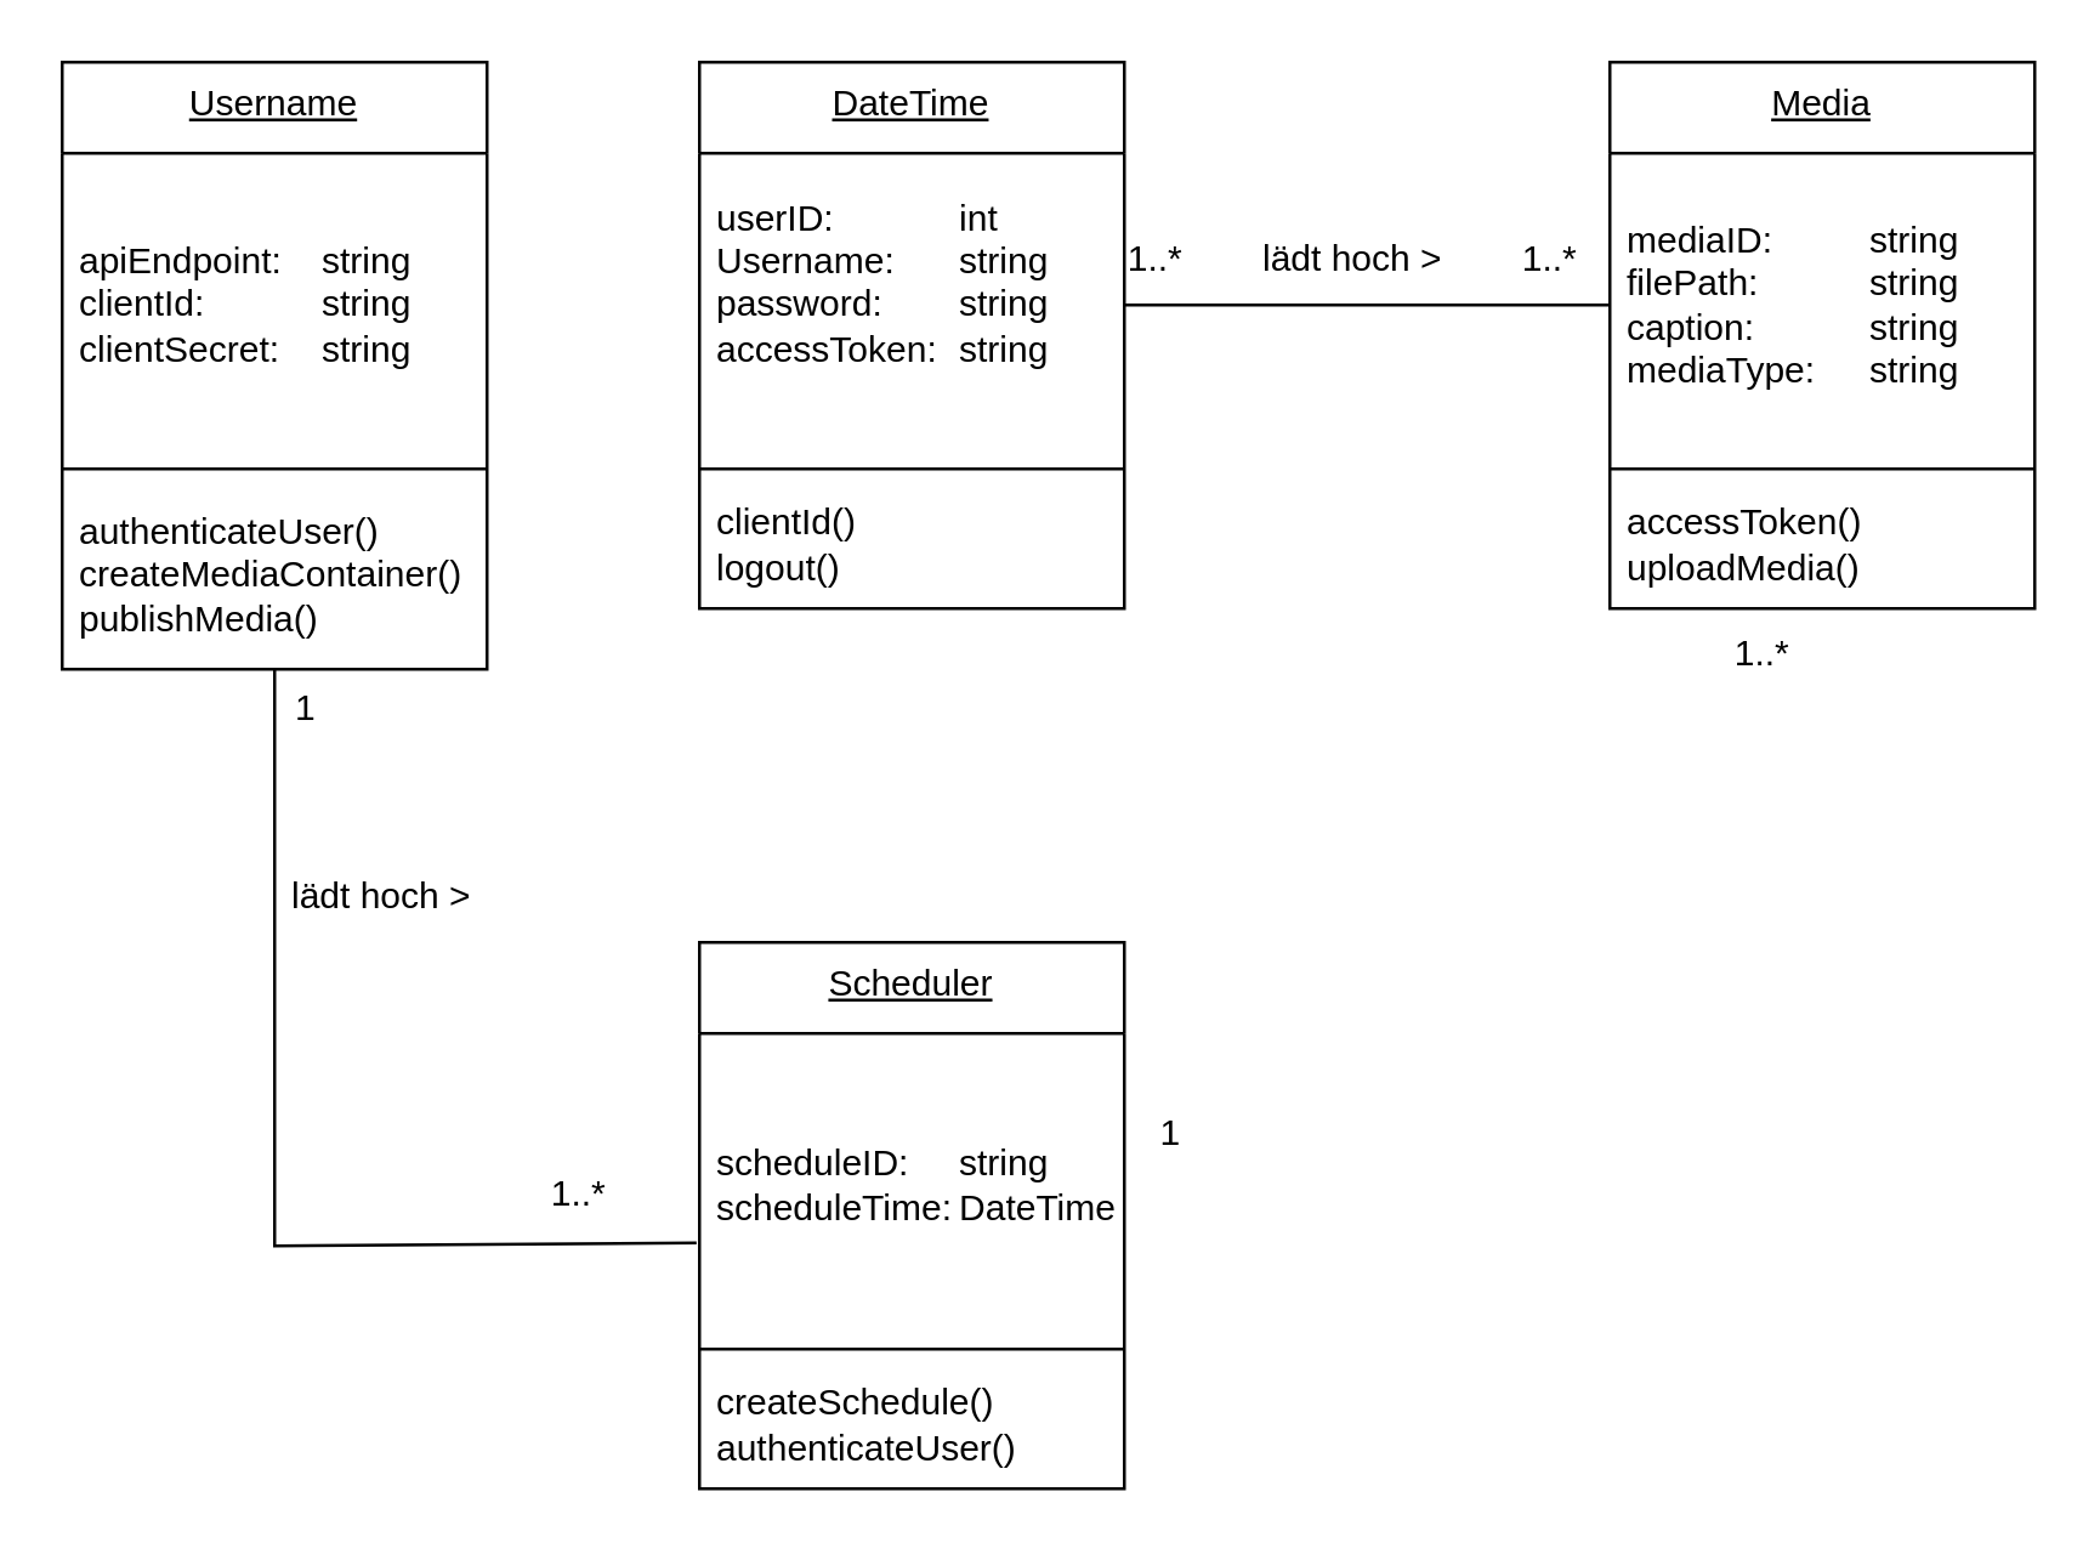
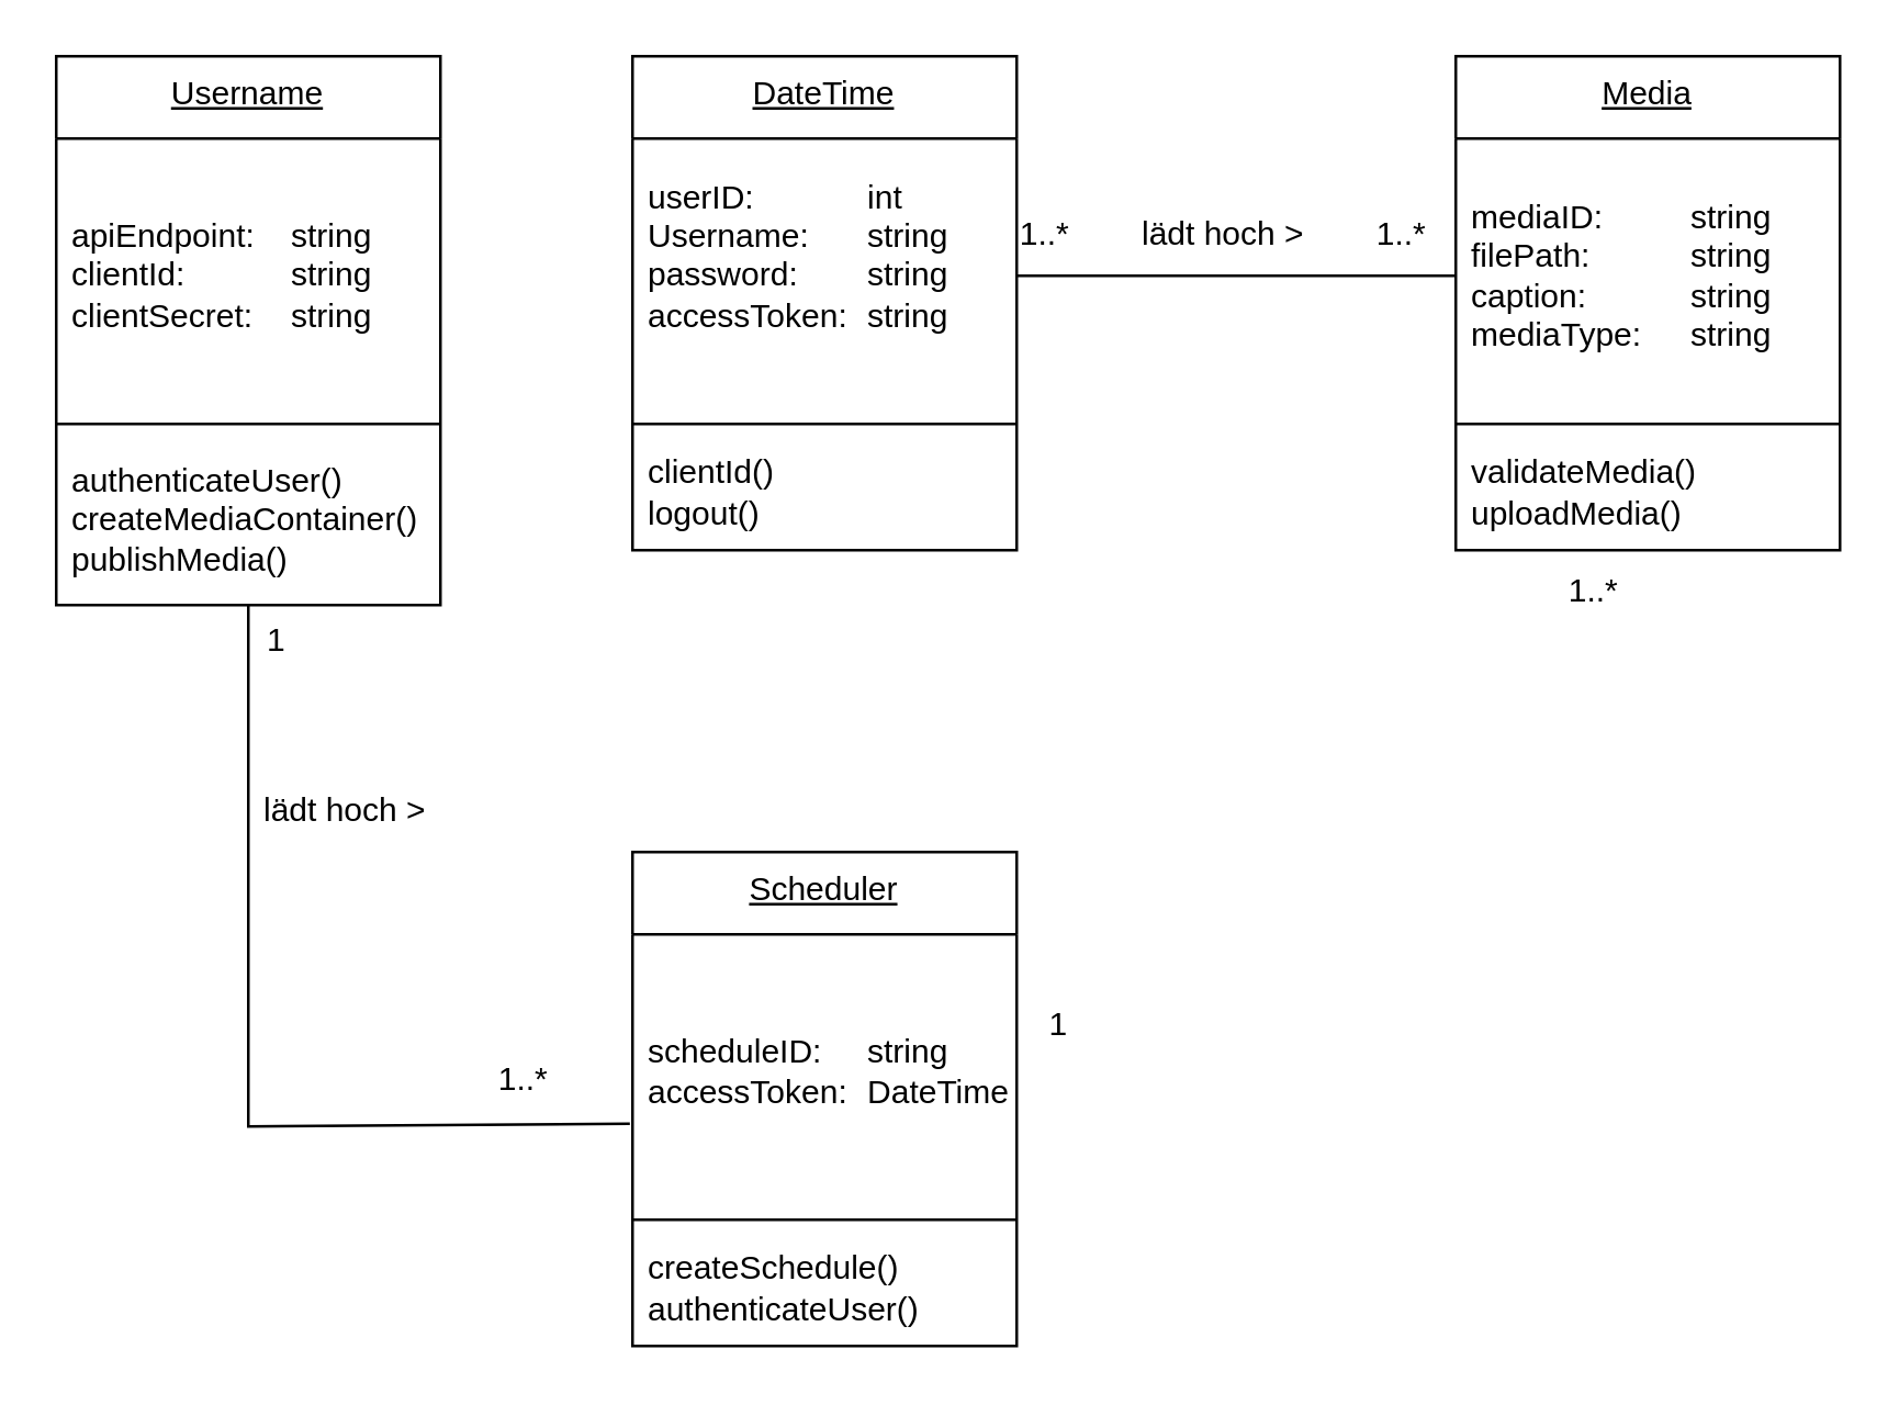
  <mxCell id="0" />
  <mxCell id="1" parent="0" />
  <mxCell id="2" value="DateTime" style="swimlane;fontStyle=4;align=center;verticalAlign=top;childLayout=stackLayout;horizontal=1;startSize=30;horizontalStack=0;resizeParent=1;resizeParentMax=0;resizeLast=0;collapsible=0;marginBottom=0;html=1;whiteSpace=wrap;" parent="1" vertex="1"><mxGeometry x="230" y="20" width="140" height="180" as="geometry" /></mxCell>
  <mxCell id="3" value="userID:&amp;nbsp;&lt;span style=&quot;white-space: pre;&quot;&gt;&#09;&lt;span style=&quot;white-space: pre;&quot;&gt;&#09;&lt;/span&gt;int&lt;/span&gt;&lt;div&gt;Username:&lt;span style=&quot;white-space: pre;&quot;&gt;&#09;&lt;/span&gt;string&lt;/div&gt;&lt;div&gt;password:&lt;span style=&quot;white-space: pre;&quot;&gt;&#09;&lt;/span&gt;string&lt;/div&gt;&lt;div&gt;accessToken:&lt;span style=&quot;white-space: pre;&quot;&gt;&#09;&lt;/span&gt;string&lt;/div&gt;&lt;div&gt;&lt;br&gt;&lt;/div&gt;" style="html=1;strokeColor=none;fillColor=none;align=left;verticalAlign=middle;spacingLeft=4;spacingRight=4;rotatable=0;points=[[0,0.5],[1,0.5]];resizeWidth=1;whiteSpace=wrap;" parent="2" vertex="1"><mxGeometry y="30" width="140" height="100" as="geometry" /></mxCell>
  <mxCell id="4" value="" style="line;strokeWidth=1;fillColor=none;align=left;verticalAlign=middle;spacingTop=-1;spacingLeft=3;spacingRight=3;rotatable=0;labelPosition=right;points=[];portConstraint=eastwest;" parent="2" vertex="1"><mxGeometry y="130" width="140" height="8" as="geometry" /></mxCell>
  <mxCell id="5" value="clientId()&lt;div&gt;logout()&lt;/div&gt;" style="html=1;strokeColor=none;fillColor=none;align=left;verticalAlign=middle;spacingLeft=4;spacingRight=4;rotatable=0;points=[[0,0.5],[1,0.5]];resizeWidth=1;whiteSpace=wrap;" parent="2" vertex="1"><mxGeometry y="138" width="140" height="42" as="geometry" /></mxCell>
  <mxCell id="6" value="Media" style="swimlane;fontStyle=4;align=center;verticalAlign=top;childLayout=stackLayout;horizontal=1;startSize=30;horizontalStack=0;resizeParent=1;resizeParentMax=0;resizeLast=0;collapsible=0;marginBottom=0;html=1;whiteSpace=wrap;" parent="1" vertex="1"><mxGeometry x="530" y="20" width="140" height="180" as="geometry" /></mxCell>
  <mxCell id="7" value="&lt;div&gt;mediaID:&lt;span style=&quot;white-space: pre;&quot;&gt;&#09;&lt;/span&gt;&lt;span style=&quot;white-space: pre;&quot;&gt;&#09;&lt;/span&gt;string&lt;/div&gt;&lt;div&gt;filePath:&lt;span style=&quot;white-space: pre;&quot;&gt;&#09;&lt;/span&gt;&lt;span style=&quot;white-space: pre;&quot;&gt;&#09;&lt;/span&gt;string&lt;/div&gt;&lt;div&gt;caption:&lt;span style=&quot;white-space: pre;&quot;&gt;&#09;&lt;span style=&quot;white-space: pre;&quot;&gt;&#09;&lt;/span&gt;string&lt;/span&gt;&lt;/div&gt;&lt;div&gt;mediaType:&lt;span style=&quot;white-space: pre;&quot;&gt;&#09;&lt;/span&gt;string&lt;/div&gt;" style="html=1;strokeColor=none;fillColor=none;align=left;verticalAlign=middle;spacingLeft=4;spacingRight=4;rotatable=0;points=[[0,0.5],[1,0.5]];resizeWidth=1;whiteSpace=wrap;" parent="6" vertex="1"><mxGeometry y="30" width="140" height="100" as="geometry" /></mxCell>
  <mxCell id="8" value="" style="line;strokeWidth=1;fillColor=none;align=left;verticalAlign=middle;spacingTop=-1;spacingLeft=3;spacingRight=3;rotatable=0;labelPosition=right;points=[];portConstraint=eastwest;" parent="6" vertex="1"><mxGeometry y="130" width="140" height="8" as="geometry" /></mxCell>
- <mxCell id="9" value="accessToken()&lt;div&gt;uploadMedia()&lt;/div&gt;" style="html=1;strokeColor=none;fillColor=none;align=left;verticalAlign=middle;spacingLeft=4;spacingRight=4;rotatable=0;points=[[0,0.5],[1,0.5]];resizeWidth=1;whiteSpace=wrap;" parent="6" vertex="1"><mxGeometry y="138" width="140" height="42" as="geometry" /></mxCell>
+ <mxCell id="9" value="validateMedia()&lt;div&gt;uploadMedia()&lt;/div&gt;" style="html=1;strokeColor=none;fillColor=none;align=left;verticalAlign=middle;spacingLeft=4;spacingRight=4;rotatable=0;points=[[0,0.5],[1,0.5]];resizeWidth=1;whiteSpace=wrap;" parent="6" vertex="1"><mxGeometry y="138" width="140" height="42" as="geometry" /></mxCell>
  <mxCell id="10" value="Scheduler" style="swimlane;fontStyle=4;align=center;verticalAlign=top;childLayout=stackLayout;horizontal=1;startSize=30;horizontalStack=0;resizeParent=1;resizeParentMax=0;resizeLast=0;collapsible=0;marginBottom=0;html=1;whiteSpace=wrap;" parent="1" vertex="1"><mxGeometry x="230" y="310" width="140" height="180" as="geometry" /></mxCell>
- <mxCell id="11" value="&lt;div&gt;scheduleID:&lt;span style=&quot;white-space: pre;&quot;&gt;&#09;&lt;/span&gt;string&lt;/div&gt;&lt;div&gt;scheduleTime:&lt;span style=&quot;white-space: pre;&quot;&gt;&#09;&lt;/span&gt;DateTime&lt;/div&gt;" style="html=1;strokeColor=none;fillColor=none;align=left;verticalAlign=middle;spacingLeft=4;spacingRight=4;rotatable=0;points=[[0,0.5],[1,0.5]];resizeWidth=1;whiteSpace=wrap;" parent="10" vertex="1"><mxGeometry y="30" width="140" height="100" as="geometry" /></mxCell>
+ <mxCell id="11" value="&lt;div&gt;scheduleID:&lt;span style=&quot;white-space: pre;&quot;&gt;&#09;&lt;/span&gt;string&lt;/div&gt;&lt;div&gt;accessToken:&lt;span style=&quot;white-space: pre;&quot;&gt;&#09;&lt;/span&gt;DateTime&lt;/div&gt;" style="html=1;strokeColor=none;fillColor=none;align=left;verticalAlign=middle;spacingLeft=4;spacingRight=4;rotatable=0;points=[[0,0.5],[1,0.5]];resizeWidth=1;whiteSpace=wrap;" parent="10" vertex="1"><mxGeometry y="30" width="140" height="100" as="geometry" /></mxCell>
  <mxCell id="12" value="" style="line;strokeWidth=1;fillColor=none;align=left;verticalAlign=middle;spacingTop=-1;spacingLeft=3;spacingRight=3;rotatable=0;labelPosition=right;points=[];portConstraint=eastwest;" parent="10" vertex="1"><mxGeometry y="130" width="140" height="8" as="geometry" /></mxCell>
  <mxCell id="13" value="createSchedule()&lt;div&gt;authenticateUser()&lt;/div&gt;" style="html=1;strokeColor=none;fillColor=none;align=left;verticalAlign=middle;spacingLeft=4;spacingRight=4;rotatable=0;points=[[0,0.5],[1,0.5]];resizeWidth=1;whiteSpace=wrap;" parent="10" vertex="1"><mxGeometry y="138" width="140" height="42" as="geometry" /></mxCell>
  <mxCell id="14" value="Username" style="swimlane;fontStyle=4;align=center;verticalAlign=top;childLayout=stackLayout;horizontal=1;startSize=30;horizontalStack=0;resizeParent=1;resizeParentMax=0;resizeLast=0;collapsible=0;marginBottom=0;html=1;whiteSpace=wrap;" parent="1" vertex="1"><mxGeometry x="20" y="20" width="140" height="200" as="geometry" /></mxCell>
  <mxCell id="15" value="apiEndpoint:&lt;span style=&quot;white-space: pre;&quot;&gt;&#09;&lt;/span&gt;string&lt;div&gt;clientId:&lt;span style=&quot;white-space: pre;&quot;&gt;&#09;&lt;/span&gt;&lt;span style=&quot;white-space: pre;&quot;&gt;&#09;&lt;/span&gt;string&lt;/div&gt;&lt;div&gt;clientSecret:&lt;span style=&quot;white-space: pre;&quot;&gt;&#09;&lt;/span&gt;string&lt;/div&gt;" style="html=1;strokeColor=none;fillColor=none;align=left;verticalAlign=middle;spacingLeft=4;spacingRight=4;rotatable=0;points=[[0,0.5],[1,0.5]];resizeWidth=1;whiteSpace=wrap;" parent="14" vertex="1"><mxGeometry y="30" width="140" height="100" as="geometry" /></mxCell>
  <mxCell id="16" value="" style="line;strokeWidth=1;fillColor=none;align=left;verticalAlign=middle;spacingTop=-1;spacingLeft=3;spacingRight=3;rotatable=0;labelPosition=right;points=[];portConstraint=eastwest;" parent="14" vertex="1"><mxGeometry y="130" width="140" height="8" as="geometry" /></mxCell>
  <mxCell id="17" value="authenticateUser()&lt;div&gt;createMediaContainer()&lt;/div&gt;&lt;div&gt;publishMedia()&lt;/div&gt;" style="html=1;strokeColor=none;fillColor=none;align=left;verticalAlign=middle;spacingLeft=4;spacingRight=4;rotatable=0;points=[[0,0.5],[1,0.5]];resizeWidth=1;whiteSpace=wrap;" parent="14" vertex="1"><mxGeometry y="138" width="140" height="62" as="geometry" /></mxCell>
  <mxCell id="18" value="" style="endArrow=none;html=1;rounded=0;exitX=1;exitY=0.5;exitDx=0;exitDy=0;entryX=0;entryY=0.5;entryDx=0;entryDy=0;" parent="1" source="3" target="7" edge="1"><mxGeometry width="50" height="50" relative="1" as="geometry"><mxPoint x="410" y="130.6" as="sourcePoint" /><mxPoint x="480" y="130.6" as="targetPoint" /></mxGeometry></mxCell>
  <mxCell id="19" value="" style="endArrow=none;html=1;rounded=0;strokeColor=default;align=center;verticalAlign=middle;fontFamily=Helvetica;fontSize=11;fontColor=default;labelBackgroundColor=default;exitX=-0.007;exitY=0.69;exitDx=0;exitDy=0;exitPerimeter=0;" parent="1" source="11" edge="1"><mxGeometry width="50" height="50" relative="1" as="geometry"><mxPoint x="-100" y="410" as="sourcePoint" /><mxPoint x="90" y="220" as="targetPoint" /><Array as="points"><mxPoint x="90" y="410" /></Array></mxGeometry></mxCell>
  <mxCell id="20" value="1..*" style="text;html=1;align=center;verticalAlign=middle;resizable=0;points=[];autosize=1;strokeColor=none;fillColor=none;" vertex="1" parent="1"><mxGeometry x="360" y="70" width="40" height="30" as="geometry" /></mxCell>
  <mxCell id="21" value="1..*" style="text;html=1;align=center;verticalAlign=middle;resizable=0;points=[];autosize=1;strokeColor=none;fillColor=none;" vertex="1" parent="1"><mxGeometry x="490" y="70" width="40" height="30" as="geometry" /></mxCell>
  <mxCell id="22" value="lädt hoch &amp;gt;" style="text;html=1;align=center;verticalAlign=middle;resizable=0;points=[];autosize=1;strokeColor=none;fillColor=none;" vertex="1" parent="1"><mxGeometry x="405" y="70" width="80" height="30" as="geometry" /></mxCell>
  <mxCell id="23" value="1" style="text;html=1;align=center;verticalAlign=middle;resizable=0;points=[];autosize=1;strokeColor=none;fillColor=none;" vertex="1" parent="1"><mxGeometry x="370" y="358" width="30" height="30" as="geometry" /></mxCell>
  <mxCell id="24" value="1..*" style="text;html=1;align=center;verticalAlign=middle;resizable=0;points=[];autosize=1;strokeColor=none;fillColor=none;" vertex="1" parent="1"><mxGeometry x="560" y="200" width="40" height="30" as="geometry" /></mxCell>
  <mxCell id="25" value="1" style="text;html=1;align=center;verticalAlign=middle;resizable=0;points=[];autosize=1;strokeColor=none;fillColor=none;" vertex="1" parent="1"><mxGeometry x="85" y="218" width="30" height="30" as="geometry" /></mxCell>
  <mxCell id="26" value="1..*" style="text;html=1;align=center;verticalAlign=middle;resizable=0;points=[];autosize=1;strokeColor=none;fillColor=none;" vertex="1" parent="1"><mxGeometry x="170" y="378" width="40" height="30" as="geometry" /></mxCell>
  <mxCell id="27" value="lädt hoch &amp;gt;" style="text;html=1;align=center;verticalAlign=middle;resizable=0;points=[];autosize=1;strokeColor=none;fillColor=none;" vertex="1" parent="1"><mxGeometry x="85" y="280" width="80" height="30" as="geometry" /></mxCell>
